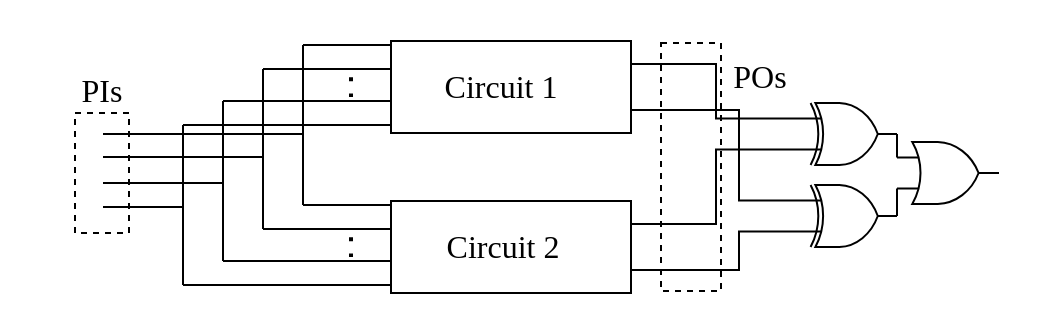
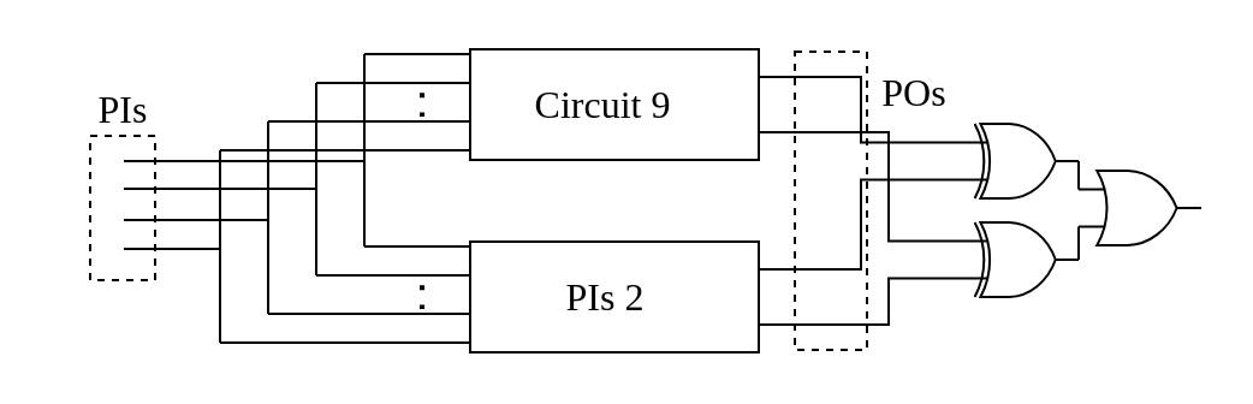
  <mxCell id="0" />
  <mxCell id="1" parent="0" />
  <mxCell id="2" value="" style="endArrow=none;html=1;rounded=0;fontSize=12;startSize=8;endSize=8;curved=1;" edge="1" parent="1"><mxGeometry width="50" height="50" relative="1" as="geometry"><mxPoint x="151" y="22" as="sourcePoint" /><mxPoint x="211" y="22" as="targetPoint" /></mxGeometry></mxCell>
  <mxCell id="3" value="" style="endArrow=none;html=1;rounded=0;fontSize=12;startSize=8;endSize=8;curved=1;" edge="1" parent="1"><mxGeometry width="50" height="50" relative="1" as="geometry"><mxPoint x="151" y="102" as="sourcePoint" /><mxPoint x="211" y="102" as="targetPoint" /></mxGeometry></mxCell>
  <mxCell id="4" value="" style="endArrow=none;html=1;rounded=0;fontSize=12;startSize=8;endSize=8;curved=1;" edge="1" parent="1"><mxGeometry width="50" height="50" relative="1" as="geometry"><mxPoint x="151" y="102" as="sourcePoint" /><mxPoint x="151" y="22" as="targetPoint" /></mxGeometry></mxCell>
  <mxCell id="5" value="" style="endArrow=none;html=1;rounded=0;fontSize=12;startSize=8;endSize=8;curved=1;" edge="1" parent="1"><mxGeometry width="50" height="50" relative="1" as="geometry"><mxPoint x="131" y="34" as="sourcePoint" /><mxPoint x="211" y="34" as="targetPoint" /></mxGeometry></mxCell>
  <mxCell id="6" value="" style="endArrow=none;html=1;rounded=0;fontSize=12;startSize=8;endSize=8;curved=1;" edge="1" parent="1"><mxGeometry width="50" height="50" relative="1" as="geometry"><mxPoint x="131" y="114" as="sourcePoint" /><mxPoint x="211" y="114" as="targetPoint" /></mxGeometry></mxCell>
  <mxCell id="7" value="" style="endArrow=none;html=1;rounded=0;fontSize=12;startSize=8;endSize=8;curved=1;" edge="1" parent="1"><mxGeometry width="50" height="50" relative="1" as="geometry"><mxPoint x="111" y="50" as="sourcePoint" /><mxPoint x="215" y="50" as="targetPoint" /></mxGeometry></mxCell>
  <mxCell id="8" value="" style="endArrow=none;html=1;rounded=0;fontSize=12;startSize=8;endSize=8;curved=1;" edge="1" parent="1"><mxGeometry width="50" height="50" relative="1" as="geometry"><mxPoint x="111" y="130" as="sourcePoint" /><mxPoint x="211" y="130" as="targetPoint" /></mxGeometry></mxCell>
  <mxCell id="9" value="" style="endArrow=none;html=1;rounded=0;fontSize=12;startSize=8;endSize=8;curved=1;" edge="1" parent="1"><mxGeometry width="50" height="50" relative="1" as="geometry"><mxPoint x="131" y="114" as="sourcePoint" /><mxPoint x="131" y="34" as="targetPoint" /></mxGeometry></mxCell>
  <mxCell id="10" value="" style="endArrow=none;html=1;rounded=0;fontSize=12;startSize=8;endSize=8;curved=1;" edge="1" parent="1"><mxGeometry width="50" height="50" relative="1" as="geometry"><mxPoint x="111" y="130" as="sourcePoint" /><mxPoint x="111" y="50" as="targetPoint" /></mxGeometry></mxCell>
  <mxCell id="11" value="" style="endArrow=none;html=1;rounded=0;fontSize=12;startSize=8;endSize=8;curved=1;" edge="1" parent="1"><mxGeometry width="50" height="50" relative="1" as="geometry"><mxPoint x="91" y="142" as="sourcePoint" /><mxPoint x="211" y="142" as="targetPoint" /></mxGeometry></mxCell>
  <mxCell id="12" value="" style="endArrow=none;html=1;rounded=0;fontSize=12;startSize=8;endSize=8;curved=1;" edge="1" parent="1"><mxGeometry width="50" height="50" relative="1" as="geometry"><mxPoint x="91" y="62" as="sourcePoint" /><mxPoint x="211" y="62" as="targetPoint" /></mxGeometry></mxCell>
  <mxCell id="13" value="" style="endArrow=none;html=1;rounded=0;fontSize=12;startSize=8;endSize=8;curved=1;" edge="1" parent="1"><mxGeometry width="50" height="50" relative="1" as="geometry"><mxPoint x="91" y="142" as="sourcePoint" /><mxPoint x="91" y="62" as="targetPoint" /></mxGeometry></mxCell>
  <mxCell id="14" value="" style="endArrow=none;html=1;rounded=0;fontSize=12;startSize=8;endSize=8;curved=1;" edge="1" parent="1"><mxGeometry width="50" height="50" relative="1" as="geometry"><mxPoint x="51" y="103" as="sourcePoint" /><mxPoint x="91" y="103" as="targetPoint" /></mxGeometry></mxCell>
  <mxCell id="15" value="" style="endArrow=none;html=1;rounded=0;fontSize=12;startSize=8;endSize=8;curved=1;" edge="1" parent="1"><mxGeometry width="50" height="50" relative="1" as="geometry"><mxPoint x="51" y="91" as="sourcePoint" /><mxPoint x="111" y="91" as="targetPoint" /></mxGeometry></mxCell>
  <mxCell id="16" value="" style="endArrow=none;html=1;rounded=0;fontSize=12;startSize=8;endSize=8;curved=1;" edge="1" parent="1"><mxGeometry width="50" height="50" relative="1" as="geometry"><mxPoint x="51" y="78" as="sourcePoint" /><mxPoint x="131" y="78" as="targetPoint" /></mxGeometry></mxCell>
  <mxCell id="17" value="" style="endArrow=none;html=1;rounded=0;fontSize=12;startSize=8;endSize=8;curved=1;" edge="1" parent="1"><mxGeometry width="50" height="50" relative="1" as="geometry"><mxPoint x="51" y="66.5" as="sourcePoint" /><mxPoint x="151" y="66.5" as="targetPoint" /></mxGeometry></mxCell>
  <mxCell id="18" value="" style="rounded=0;whiteSpace=wrap;html=1;dashed=1;fillColor=none;" vertex="1" parent="1"><mxGeometry x="37" y="56" width="27" height="60" as="geometry" /></mxCell>
  <mxCell id="19" value="" style="group;fillColor=default;" vertex="1" connectable="0" parent="1"><mxGeometry x="211" y="100" width="170" height="46" as="geometry" /></mxCell>
  <mxCell id="20" value="" style="rounded=0;whiteSpace=wrap;html=1;" vertex="1" parent="19"><mxGeometry x="-16" width="120" height="46" as="geometry" /></mxCell>
  <mxCell id="21" value="" style="endArrow=none;dashed=1;html=1;dashPattern=1 3;strokeWidth=2;rounded=0;fontSize=12;startSize=8;endSize=8;curved=1;" edge="1" parent="19"><mxGeometry width="50" height="50" relative="1" as="geometry"><mxPoint x="-36" y="28" as="sourcePoint" /><mxPoint x="-36" y="12" as="targetPoint" /></mxGeometry></mxCell>
- <mxCell id="22" value="&lt;font face=&quot;Times New Roman&quot;&gt;Circuit 2&lt;/font&gt;" style="text;html=1;align=center;verticalAlign=middle;whiteSpace=wrap;rounded=0;fontSize=16;" vertex="1" parent="19"><mxGeometry x="8" y="8" width="65" height="30" as="geometry" /></mxCell>
+ <mxCell id="22" value="&lt;font face=&quot;Times New Roman&quot;&gt;PIs 2&lt;/font&gt;" style="text;html=1;align=center;verticalAlign=middle;whiteSpace=wrap;rounded=0;fontSize=16;" vertex="1" parent="19"><mxGeometry x="8" y="8" width="65" height="30" as="geometry" /></mxCell>
  <mxCell id="23" value="" style="group;fillColor=default;" vertex="1" connectable="0" parent="1"><mxGeometry x="211" y="20" width="199" height="46" as="geometry" /></mxCell>
  <mxCell id="24" value="" style="rounded=0;whiteSpace=wrap;html=1;" vertex="1" parent="23"><mxGeometry x="-16" width="120" height="46" as="geometry" /></mxCell>
  <mxCell id="25" value="" style="endArrow=none;dashed=1;html=1;dashPattern=1 3;strokeWidth=2;rounded=0;fontSize=12;startSize=8;endSize=8;curved=1;" edge="1" parent="23"><mxGeometry width="50" height="50" relative="1" as="geometry"><mxPoint x="-36" y="28" as="sourcePoint" /><mxPoint x="-36" y="12" as="targetPoint" /></mxGeometry></mxCell>
- <mxCell id="26" value="&lt;font face=&quot;Times New Roman&quot;&gt;Circuit 1&lt;/font&gt;" style="text;html=1;align=center;verticalAlign=middle;whiteSpace=wrap;rounded=0;fontSize=16;" vertex="1" parent="23"><mxGeometry x="7" y="8" width="65" height="30" as="geometry" /></mxCell>
+ <mxCell id="26" value="&lt;font face=&quot;Times New Roman&quot;&gt;Circuit 9&lt;/font&gt;" style="text;html=1;align=center;verticalAlign=middle;whiteSpace=wrap;rounded=0;fontSize=16;" vertex="1" parent="23"><mxGeometry x="7" y="8" width="65" height="30" as="geometry" /></mxCell>
  <mxCell id="27" value="&lt;font face=&quot;Times New Roman&quot;&gt;POs&lt;/font&gt;" style="text;html=1;align=center;verticalAlign=middle;whiteSpace=wrap;rounded=0;fontSize=16;" vertex="1" parent="23"><mxGeometry x="139" y="3" width="60" height="30" as="geometry" /></mxCell>
  <mxCell id="28" style="edgeStyle=orthogonalEdgeStyle;rounded=0;orthogonalLoop=1;jettySize=auto;html=1;exitX=0;exitY=0.25;exitDx=0;exitDy=0;exitPerimeter=0;entryX=1;entryY=0.25;entryDx=0;entryDy=0;fontSize=12;startSize=8;endSize=8;endArrow=none;endFill=0;" edge="1" parent="1" source="31" target="24"><mxGeometry relative="1" as="geometry" /></mxCell>
  <mxCell id="29" style="edgeStyle=orthogonalEdgeStyle;rounded=0;orthogonalLoop=1;jettySize=auto;html=1;exitX=0;exitY=0.75;exitDx=0;exitDy=0;exitPerimeter=0;entryX=1;entryY=0.25;entryDx=0;entryDy=0;fontSize=12;startSize=8;endSize=8;endArrow=none;endFill=0;" edge="1" parent="1" source="31" target="20"><mxGeometry relative="1" as="geometry" /></mxCell>
  <mxCell id="30" style="edgeStyle=orthogonalEdgeStyle;rounded=0;orthogonalLoop=1;jettySize=auto;html=1;exitX=1;exitY=0.5;exitDx=0;exitDy=0;exitPerimeter=0;fontSize=12;startSize=8;endSize=8;endArrow=none;endFill=0;entryX=0;entryY=0.25;entryDx=0;entryDy=0;entryPerimeter=0;" edge="1" parent="1" source="31" target="38"><mxGeometry relative="1" as="geometry"><mxPoint x="465.919" y="67" as="targetPoint" /></mxGeometry></mxCell>
  <mxCell id="31" value="" style="verticalLabelPosition=bottom;shadow=0;dashed=0;align=center;html=1;verticalAlign=top;shape=mxgraph.electrical.logic_gates.logic_gate;operation=xor;" vertex="1" parent="1"><mxGeometry x="400" y="51" width="48" height="31" as="geometry" /></mxCell>
  <mxCell id="32" style="edgeStyle=orthogonalEdgeStyle;rounded=0;orthogonalLoop=1;jettySize=auto;html=1;exitX=0;exitY=0.25;exitDx=0;exitDy=0;exitPerimeter=0;entryX=1;entryY=0.75;entryDx=0;entryDy=0;fontSize=12;startSize=8;endSize=8;endArrow=none;endFill=0;" edge="1" parent="1" source="35" target="24"><mxGeometry relative="1" as="geometry"><Array as="points"><mxPoint x="369" y="100" /><mxPoint x="369" y="55" /></Array></mxGeometry></mxCell>
  <mxCell id="33" style="edgeStyle=orthogonalEdgeStyle;rounded=0;orthogonalLoop=1;jettySize=auto;html=1;exitX=0;exitY=0.75;exitDx=0;exitDy=0;exitPerimeter=0;entryX=1;entryY=0.75;entryDx=0;entryDy=0;fontSize=12;startSize=8;endSize=8;endArrow=none;endFill=0;" edge="1" parent="1" source="35" target="20"><mxGeometry relative="1" as="geometry"><Array as="points"><mxPoint x="369" y="115" /><mxPoint x="369" y="135" /></Array></mxGeometry></mxCell>
  <mxCell id="34" style="edgeStyle=orthogonalEdgeStyle;rounded=0;orthogonalLoop=1;jettySize=auto;html=1;exitX=1;exitY=0.5;exitDx=0;exitDy=0;exitPerimeter=0;fontSize=12;startSize=8;endSize=8;endArrow=none;endFill=0;entryX=0;entryY=0.75;entryDx=0;entryDy=0;entryPerimeter=0;" edge="1" parent="1" source="35" target="38"><mxGeometry relative="1" as="geometry"><mxPoint x="465.464" y="108" as="targetPoint" /></mxGeometry></mxCell>
  <mxCell id="35" value="" style="verticalLabelPosition=bottom;shadow=0;dashed=0;align=center;html=1;verticalAlign=top;shape=mxgraph.electrical.logic_gates.logic_gate;operation=xor;" vertex="1" parent="1"><mxGeometry x="400" y="92" width="48" height="31" as="geometry" /></mxCell>
  <mxCell id="36" value="" style="rounded=0;whiteSpace=wrap;html=1;dashed=1;fillColor=none;" vertex="1" parent="1"><mxGeometry x="330" y="21" width="30" height="124" as="geometry" /></mxCell>
  <mxCell id="37" value="&lt;font face=&quot;Times New Roman&quot;&gt;PIs&lt;/font&gt;" style="text;html=1;align=center;verticalAlign=middle;whiteSpace=wrap;rounded=0;fontSize=16;" vertex="1" parent="1"><mxGeometry x="20.5" y="30" width="60" height="30" as="geometry" /></mxCell>
  <mxCell id="38" value="" style="verticalLabelPosition=bottom;shadow=0;dashed=0;align=center;html=1;verticalAlign=top;shape=mxgraph.electrical.logic_gates.logic_gate;operation=or;" vertex="1" parent="1"><mxGeometry x="448" y="70.5" width="51" height="31" as="geometry" /></mxCell>
